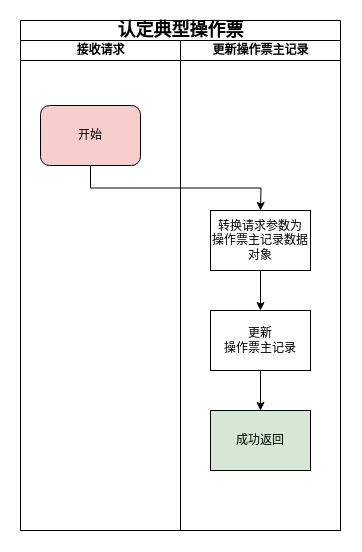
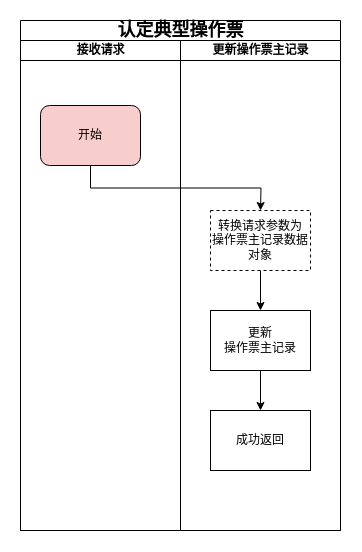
  <mxCell id="0" />
  <mxCell id="1" parent="0" />
  <mxCell id="2" value="&lt;font style=&quot;font-size: 18px;&quot;&gt;认定典型操作票&lt;/font&gt;" style="swimlane;html=1;childLayout=stackLayout;startSize=20;rounded=0;shadow=0;labelBackgroundColor=none;strokeWidth=1;fontFamily=Verdana;fontSize=8;align=center;" vertex="1" parent="1"><mxGeometry x="20" y="20" width="320" height="510" as="geometry" /></mxCell>
  <mxCell id="3" value="接收请求" style="swimlane;html=1;startSize=20;" vertex="1" parent="2"><mxGeometry y="20" width="160" height="490" as="geometry"><mxRectangle y="20" width="40" height="730" as="alternateBounds" /></mxGeometry></mxCell>
  <mxCell id="4" value="&lt;font style=&quot;font-size: 12px;&quot;&gt;开始&lt;/font&gt;" style="rounded=1;whiteSpace=wrap;html=1;shadow=0;labelBackgroundColor=none;strokeWidth=1;fontFamily=Verdana;fontSize=8;align=center;fillColor=#f8cecc;" vertex="1" parent="3"><mxGeometry x="20" y="65" width="100" height="60" as="geometry" /></mxCell>
  <mxCell id="5" value="更新操作票主记录" style="swimlane;html=1;startSize=20;" vertex="1" parent="2"><mxGeometry x="160" y="20" width="160" height="490" as="geometry" /></mxCell>
  <mxCell id="6" style="edgeStyle=orthogonalEdgeStyle;rounded=0;orthogonalLoop=1;jettySize=auto;html=1;exitX=0.5;exitY=1;exitDx=0;exitDy=0;entryX=0.5;entryY=0;entryDx=0;entryDy=0;" edge="1" parent="5" source="7" target="9"><mxGeometry relative="1" as="geometry" /></mxCell>
- <mxCell id="7" value="&lt;span style=&quot;font-size: 12px;&quot;&gt;转换请求参数为&lt;/span&gt;&lt;div&gt;&lt;span style=&quot;font-size: 12px;&quot;&gt;操作票主记录数据对象&lt;/span&gt;&lt;/div&gt;" style="whiteSpace=wrap;html=1;fontSize=8;fontFamily=Verdana;rounded=0;shadow=0;labelBackgroundColor=none;strokeWidth=1;" vertex="1" parent="5"><mxGeometry x="30" y="170" width="100" height="60" as="geometry" /></mxCell>
+ <mxCell id="7" value="&lt;span style=&quot;font-size: 12px;&quot;&gt;转换请求参数为&lt;/span&gt;&lt;div&gt;&lt;span style=&quot;font-size: 12px;&quot;&gt;操作票主记录数据对象&lt;/span&gt;&lt;/div&gt;" style="whiteSpace=wrap;html=1;fontSize=8;fontFamily=Verdana;rounded=0;shadow=0;labelBackgroundColor=none;strokeWidth=1;dashed=1;" vertex="1" parent="5"><mxGeometry x="30" y="170" width="100" height="60" as="geometry" /></mxCell>
  <mxCell id="8" style="edgeStyle=orthogonalEdgeStyle;rounded=0;orthogonalLoop=1;jettySize=auto;html=1;exitX=0.5;exitY=1;exitDx=0;exitDy=0;" edge="1" parent="5" source="9" target="10"><mxGeometry relative="1" as="geometry" /></mxCell>
  <mxCell id="9" value="&lt;span style=&quot;font-size: 12px;&quot;&gt;更新&lt;/span&gt;&lt;div&gt;&lt;span style=&quot;font-size: 12px;&quot;&gt;操作票主记录&lt;/span&gt;&lt;/div&gt;" style="whiteSpace=wrap;html=1;fontSize=8;fontFamily=Verdana;rounded=0;shadow=0;labelBackgroundColor=none;strokeWidth=1;" vertex="1" parent="5"><mxGeometry x="30" y="270" width="100" height="60" as="geometry" /></mxCell>
- <mxCell id="10" value="&lt;span style=&quot;font-size: 12px;&quot;&gt;成功返回&lt;/span&gt;" style="whiteSpace=wrap;html=1;fontSize=8;fontFamily=Verdana;rounded=0;shadow=0;labelBackgroundColor=none;strokeWidth=1;fillColor=#d5e8d4;" vertex="1" parent="5"><mxGeometry x="30" y="370" width="100" height="60" as="geometry" /></mxCell>
+ <mxCell id="10" value="&lt;span style=&quot;font-size: 12px;&quot;&gt;成功返回&lt;/span&gt;" style="whiteSpace=wrap;html=1;fontSize=8;fontFamily=Verdana;rounded=0;shadow=0;labelBackgroundColor=none;strokeWidth=1;" vertex="1" parent="5"><mxGeometry x="30" y="370" width="100" height="60" as="geometry" /></mxCell>
  <mxCell id="11" style="edgeStyle=orthogonalEdgeStyle;rounded=0;orthogonalLoop=1;jettySize=auto;html=1;entryX=0.5;entryY=0;entryDx=0;entryDy=0;exitX=0.5;exitY=1;exitDx=0;exitDy=0;" edge="1" parent="2" source="4"><mxGeometry relative="1" as="geometry"><mxPoint x="70" y="240" as="sourcePoint" /><mxPoint x="240" y="190" as="targetPoint" /></mxGeometry></mxCell>
